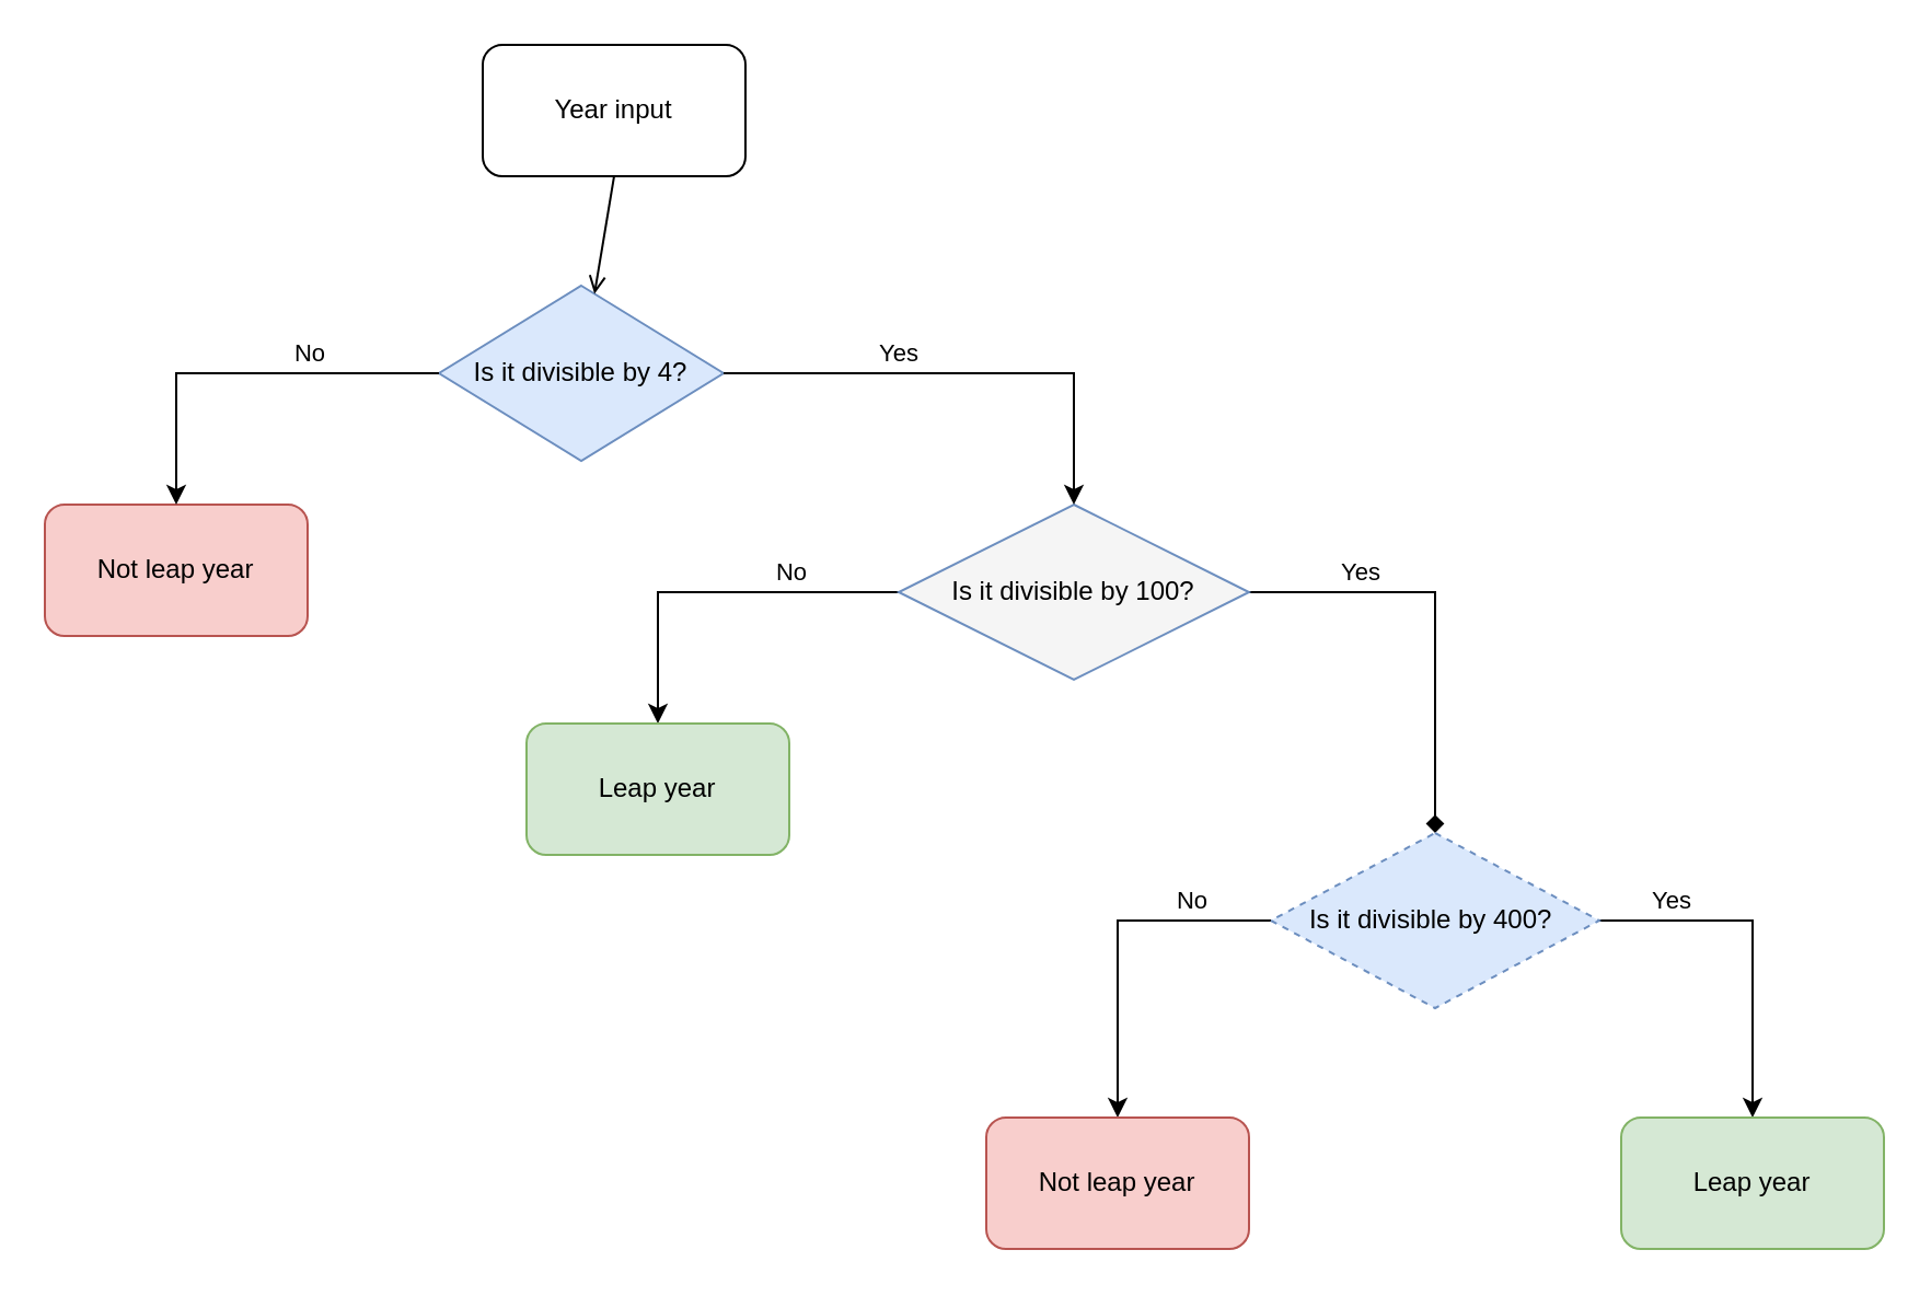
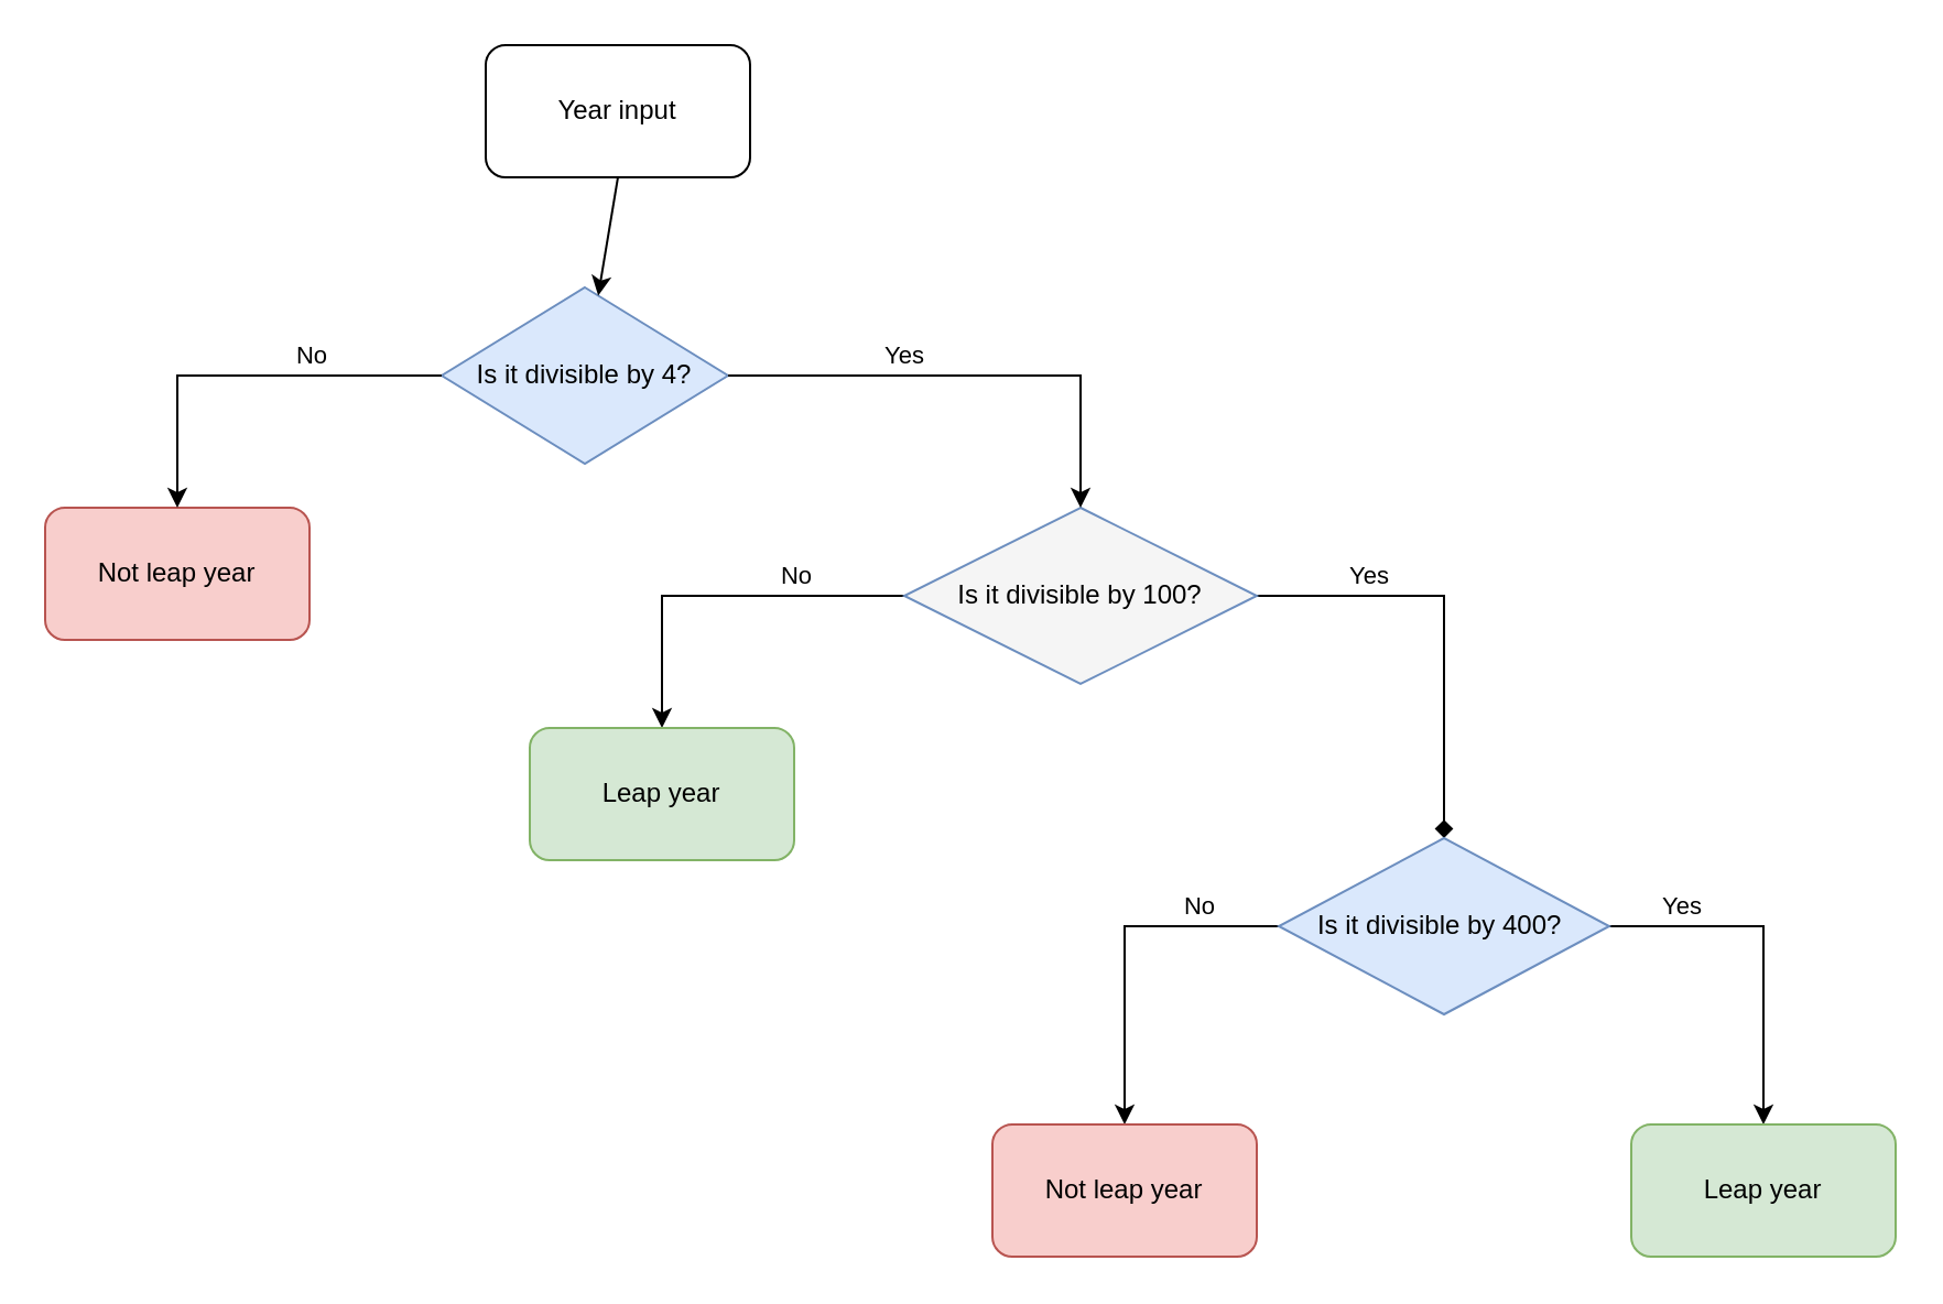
  <mxCell id="0" />
  <mxCell id="1" parent="0" />
  <mxCell id="2" value="Year input" style="rounded=1;whiteSpace=wrap;html=1;" vertex="1" parent="1"><mxGeometry x="220" y="20" width="120" height="60" as="geometry" /></mxCell>
  <mxCell id="3" value="Not leap year" style="rounded=1;whiteSpace=wrap;html=1;fillColor=#f8cecc;strokeColor=#b85450;" vertex="1" parent="1"><mxGeometry x="20" y="230" width="120" height="60" as="geometry" /></mxCell>
  <mxCell id="4" value="Is it divisible by 4?" style="rhombus;whiteSpace=wrap;html=1;fillColor=#dae8fc;strokeColor=#6c8ebf;" vertex="1" parent="1"><mxGeometry x="200" y="130" width="130" height="80" as="geometry" /></mxCell>
- <mxCell id="5" value="" style="endArrow=open;html=1;rounded=0;exitX=0.5;exitY=1;exitDx=0;exitDy=0;" edge="1" parent="1" source="2" target="4"><mxGeometry width="50" height="50" relative="1" as="geometry"><mxPoint x="350" y="130" as="sourcePoint" /><mxPoint x="400" y="80" as="targetPoint" /><Array as="points" /></mxGeometry></mxCell>
+ <mxCell id="5" value="" style="endArrow=classic;html=1;rounded=0;exitX=0.5;exitY=1;exitDx=0;exitDy=0;" edge="1" parent="1" source="2" target="4"><mxGeometry width="50" height="50" relative="1" as="geometry"><mxPoint x="350" y="130" as="sourcePoint" /><mxPoint x="400" y="80" as="targetPoint" /><Array as="points" /></mxGeometry></mxCell>
  <mxCell id="6" value="" style="endArrow=classic;html=1;rounded=0;exitX=0;exitY=0.5;exitDx=0;exitDy=0;entryX=0.5;entryY=0;entryDx=0;entryDy=0;" edge="1" parent="1" source="4" target="3"><mxGeometry width="50" height="50" relative="1" as="geometry"><mxPoint x="260" y="260" as="sourcePoint" /><mxPoint x="310" y="210" as="targetPoint" /><Array as="points"><mxPoint x="80" y="170" /></Array></mxGeometry></mxCell>
  <mxCell id="7" value="No" style="edgeLabel;html=1;align=center;verticalAlign=middle;resizable=0;points=[];" vertex="1" connectable="0" parent="6"><mxGeometry x="-0.12" y="-2" relative="1" as="geometry"><mxPoint x="19" y="-8" as="offset" /></mxGeometry></mxCell>
  <mxCell id="8" style="edgeStyle=orthogonalEdgeStyle;rounded=0;orthogonalLoop=1;jettySize=auto;html=1;exitX=0;exitY=0.5;exitDx=0;exitDy=0;entryX=0.5;entryY=0;entryDx=0;entryDy=0;" edge="1" parent="1" source="12" target="15"><mxGeometry relative="1" as="geometry"><Array as="points"><mxPoint x="300" y="270" /></Array></mxGeometry></mxCell>
  <mxCell id="9" value="No" style="edgeLabel;html=1;align=center;verticalAlign=middle;resizable=0;points=[];" vertex="1" connectable="0" parent="8"><mxGeometry x="-0.22" y="-2" relative="1" as="geometry"><mxPoint x="16" y="-8" as="offset" /></mxGeometry></mxCell>
  <mxCell id="10" style="edgeStyle=orthogonalEdgeStyle;rounded=0;orthogonalLoop=1;jettySize=auto;html=1;entryX=0.5;entryY=0;entryDx=0;entryDy=0;endArrow=diamond;" edge="1" parent="1" source="12" target="20"><mxGeometry relative="1" as="geometry" /></mxCell>
  <mxCell id="11" value="Yes" style="edgeLabel;html=1;align=center;verticalAlign=middle;resizable=0;points=[];" vertex="1" connectable="0" parent="10"><mxGeometry x="-0.658" y="3" relative="1" as="geometry"><mxPoint x="17" y="-7" as="offset" /></mxGeometry></mxCell>
  <mxCell id="12" value="Is it divisible by 100?" style="rhombus;whiteSpace=wrap;html=1;fillColor=#f5f5f5;strokeColor=#6c8ebf;" vertex="1" parent="1"><mxGeometry x="410" y="230" width="160" height="80" as="geometry" /></mxCell>
  <mxCell id="13" value="" style="endArrow=classic;html=1;rounded=0;entryX=0.5;entryY=0;entryDx=0;entryDy=0;exitX=1;exitY=0.5;exitDx=0;exitDy=0;" edge="1" parent="1" source="4" target="12"><mxGeometry width="50" height="50" relative="1" as="geometry"><mxPoint x="280" y="210" as="sourcePoint" /><mxPoint x="320" y="220" as="targetPoint" /><Array as="points"><mxPoint x="490" y="170" /><mxPoint x="490" y="210" /></Array></mxGeometry></mxCell>
  <mxCell id="14" value="Yes" style="edgeLabel;html=1;align=center;verticalAlign=middle;resizable=0;points=[];" vertex="1" connectable="0" parent="13"><mxGeometry x="0.214" relative="1" as="geometry"><mxPoint x="-55" y="-10" as="offset" /></mxGeometry></mxCell>
  <mxCell id="15" value="Leap year" style="rounded=1;whiteSpace=wrap;html=1;fillColor=#d5e8d4;strokeColor=#82b366;" vertex="1" parent="1"><mxGeometry x="240" y="330" width="120" height="60" as="geometry" /></mxCell>
  <mxCell id="16" style="edgeStyle=orthogonalEdgeStyle;rounded=0;orthogonalLoop=1;jettySize=auto;html=1;" edge="1" parent="1" source="20" target="21"><mxGeometry relative="1" as="geometry" /></mxCell>
  <mxCell id="17" value="No" style="edgeLabel;html=1;align=center;verticalAlign=middle;resizable=0;points=[];" vertex="1" connectable="0" parent="16"><mxGeometry x="-0.532" relative="1" as="geometry"><mxPoint y="-10" as="offset" /></mxGeometry></mxCell>
  <mxCell id="18" style="edgeStyle=orthogonalEdgeStyle;rounded=0;orthogonalLoop=1;jettySize=auto;html=1;entryX=0.5;entryY=0;entryDx=0;entryDy=0;" edge="1" parent="1" source="20" target="22"><mxGeometry relative="1" as="geometry" /></mxCell>
  <mxCell id="19" value="Yes" style="edgeLabel;html=1;align=center;verticalAlign=middle;resizable=0;points=[];rotation=0;" vertex="1" connectable="0" parent="18"><mxGeometry x="-0.603" relative="1" as="geometry"><mxPoint y="-10" as="offset" /></mxGeometry></mxCell>
- <mxCell id="20" value="Is it divisible by 400?&amp;nbsp;" style="rhombus;whiteSpace=wrap;html=1;fillColor=#dae8fc;strokeColor=#6c8ebf;dashed=1;" vertex="1" parent="1"><mxGeometry x="580" y="380" width="150" height="80" as="geometry" /></mxCell>
+ <mxCell id="20" value="Is it divisible by 400?&amp;nbsp;" style="rhombus;whiteSpace=wrap;html=1;fillColor=#dae8fc;strokeColor=#6c8ebf;" vertex="1" parent="1"><mxGeometry x="580" y="380" width="150" height="80" as="geometry" /></mxCell>
  <mxCell id="21" value="Not leap year" style="rounded=1;whiteSpace=wrap;html=1;fillColor=#f8cecc;strokeColor=#b85450;" vertex="1" parent="1"><mxGeometry x="450" y="510" width="120" height="60" as="geometry" /></mxCell>
  <mxCell id="22" value="Leap year" style="rounded=1;whiteSpace=wrap;html=1;fillColor=#d5e8d4;strokeColor=#82b366;" vertex="1" parent="1"><mxGeometry x="740" y="510" width="120" height="60" as="geometry" /></mxCell>
